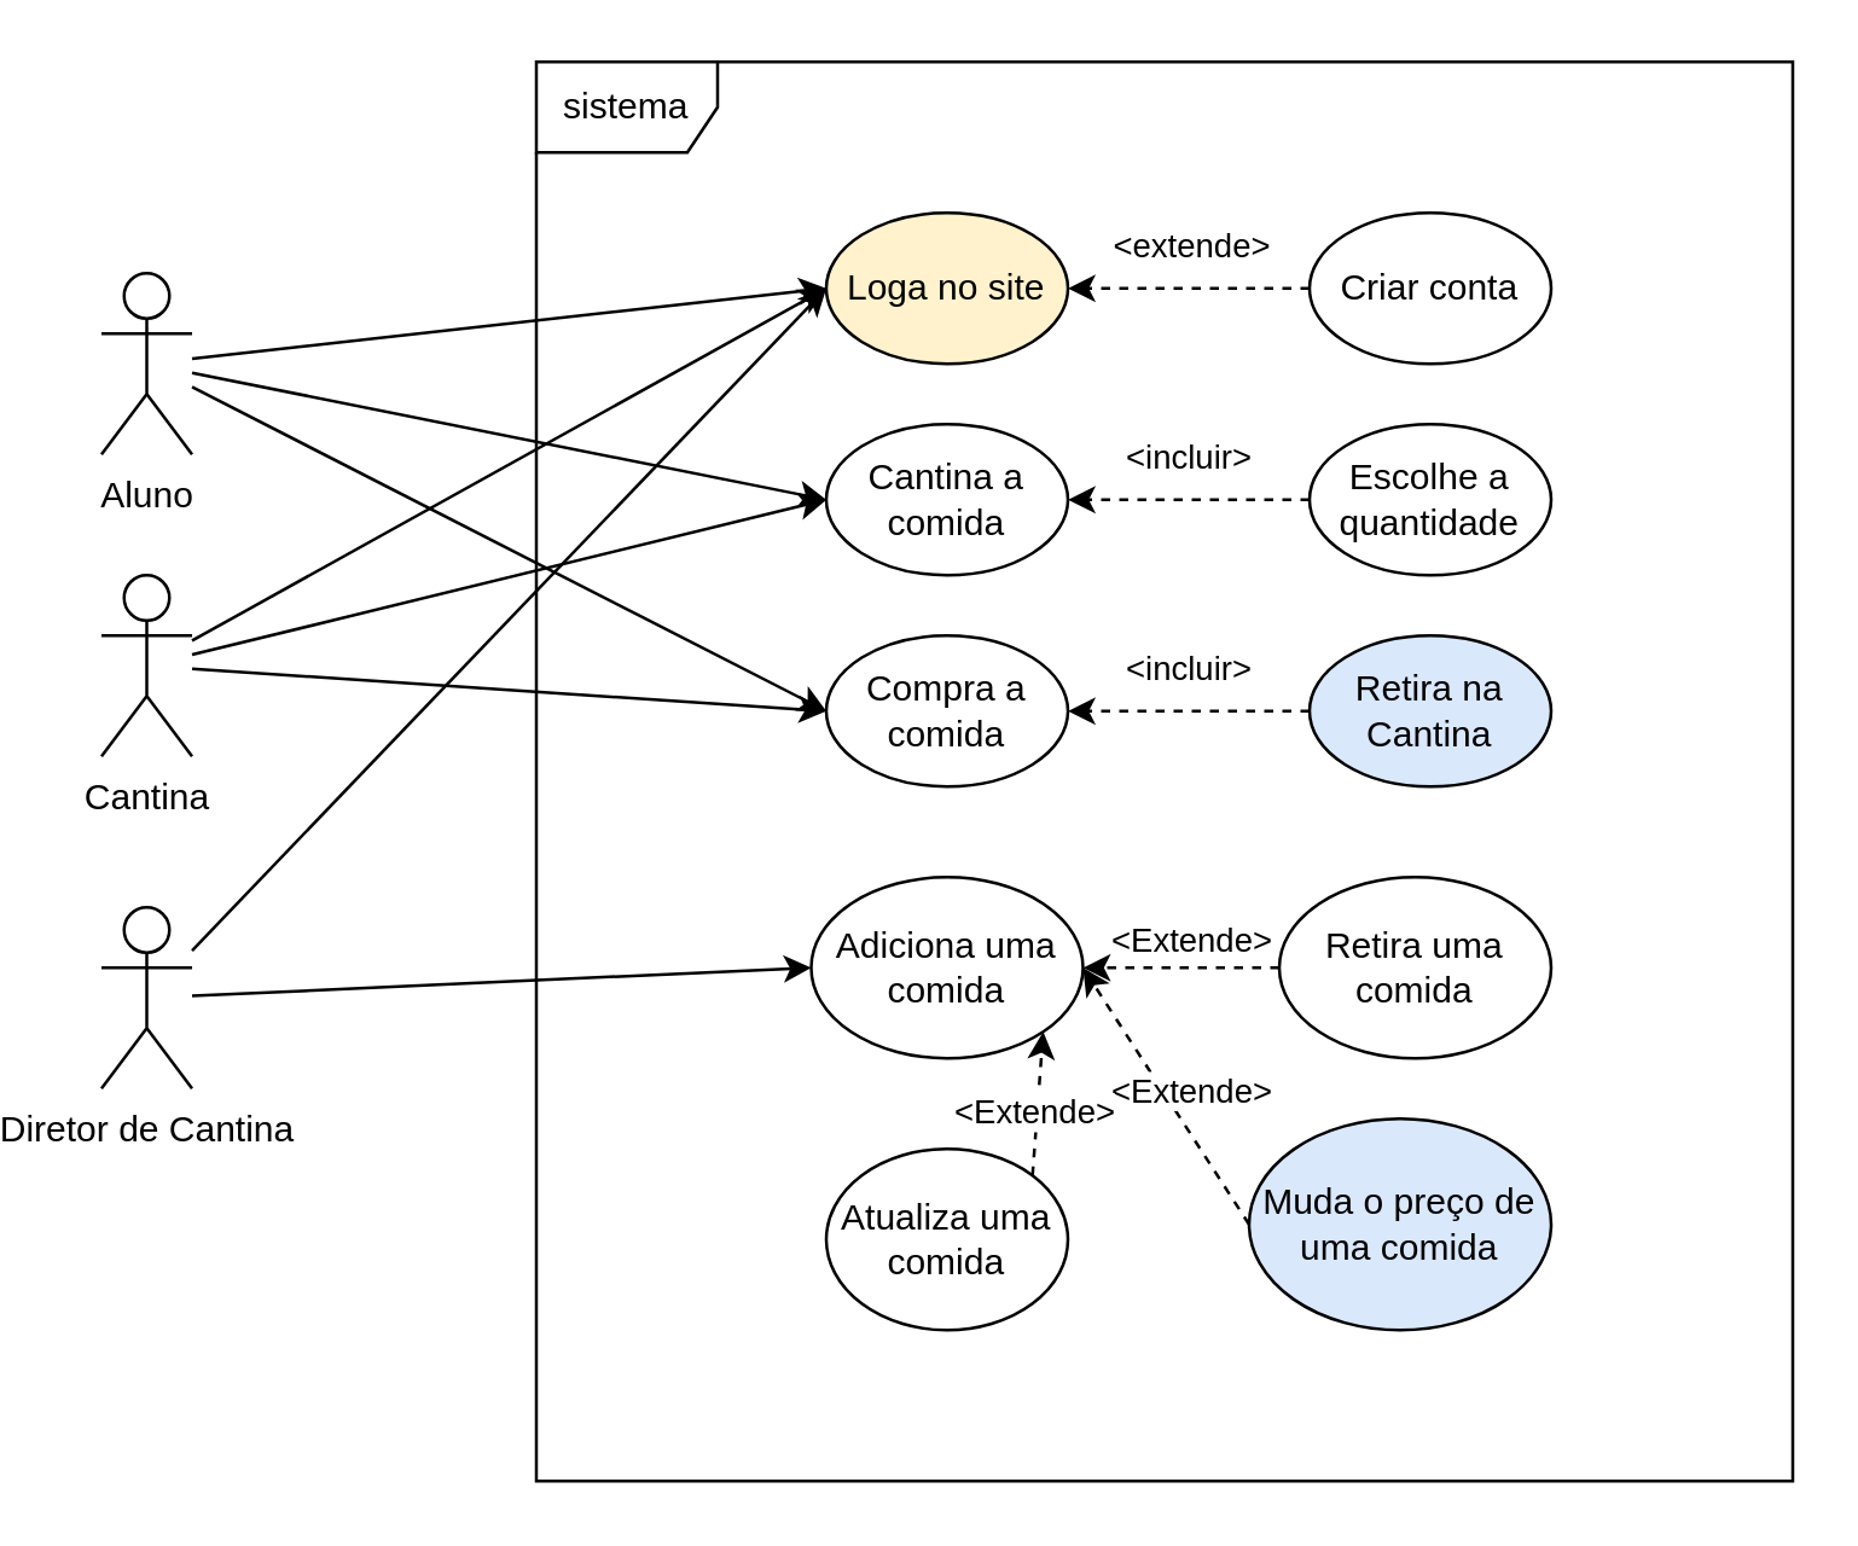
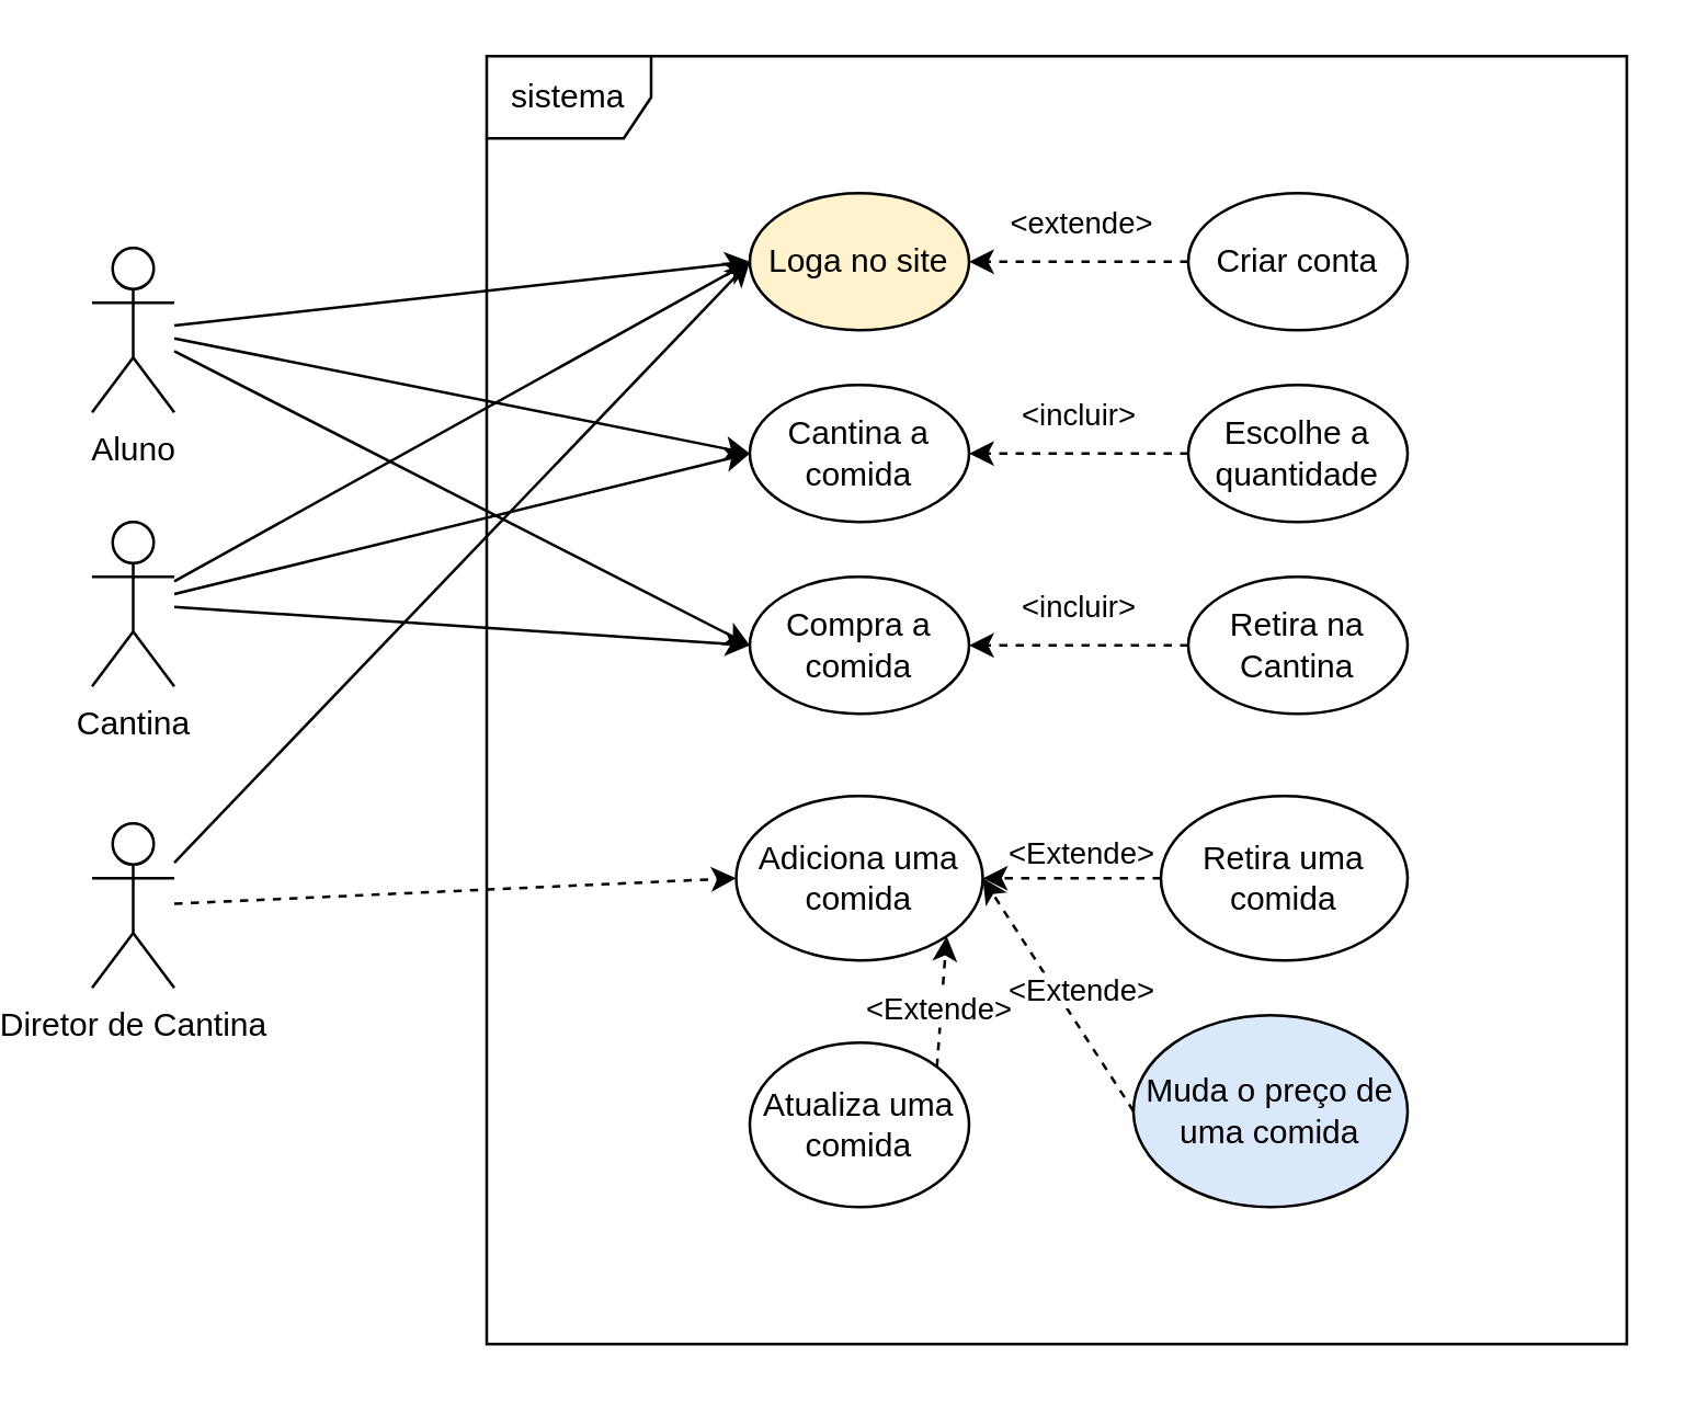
  <mxCell id="0" />
  <mxCell id="1" parent="0" />
  <mxCell id="2" value="Aluno" style="shape=umlActor;verticalLabelPosition=bottom;verticalAlign=top;html=1;outlineConnect=0;" vertex="1" parent="1"><mxGeometry x="20" y="90" width="30" height="60" as="geometry" /></mxCell>
  <mxCell id="3" value="sistema" style="shape=umlFrame;whiteSpace=wrap;html=1;pointerEvents=0;" vertex="1" parent="1"><mxGeometry x="164" y="20" width="416" height="470" as="geometry" /></mxCell>
  <mxCell id="4" value="Diretor de Cantina" style="shape=umlActor;verticalLabelPosition=bottom;verticalAlign=top;html=1;outlineConnect=0;" vertex="1" parent="1"><mxGeometry x="20" y="300" width="30" height="60" as="geometry" /></mxCell>
  <mxCell id="5" value="Loga no site" style="ellipse;whiteSpace=wrap;html=1;fillColor=#fff2cc;" vertex="1" parent="1"><mxGeometry x="260" y="70" width="80" height="50" as="geometry" /></mxCell>
  <mxCell id="6" value="Criar conta" style="ellipse;whiteSpace=wrap;html=1;" vertex="1" parent="1"><mxGeometry x="420" y="70" width="80" height="50" as="geometry" /></mxCell>
  <mxCell id="7" value="" style="endArrow=classic;html=1;rounded=0;exitX=0;exitY=0.5;exitDx=0;exitDy=0;entryX=1;entryY=0.5;entryDx=0;entryDy=0;dashed=1;" edge="1" parent="1" source="6" target="5"><mxGeometry width="50" height="50" relative="1" as="geometry"><mxPoint x="372" y="180" as="sourcePoint" /><mxPoint x="422" y="130" as="targetPoint" /></mxGeometry></mxCell>
  <mxCell id="8" value="&amp;lt;extende&amp;gt;" style="edgeLabel;html=1;align=center;verticalAlign=middle;resizable=0;points=[];" vertex="1" connectable="0" parent="7"><mxGeometry x="0.325" y="5" relative="1" as="geometry"><mxPoint x="13" y="-20" as="offset" /></mxGeometry></mxCell>
  <mxCell id="9" value="" style="endArrow=classic;html=1;rounded=0;entryX=0;entryY=0.5;entryDx=0;entryDy=0;" edge="1" parent="1" source="2" target="5"><mxGeometry width="50" height="50" relative="1" as="geometry"><mxPoint x="290" y="220" as="sourcePoint" /><mxPoint x="340" y="170" as="targetPoint" /></mxGeometry></mxCell>
  <mxCell id="10" value="" style="endArrow=classic;html=1;rounded=0;entryX=0;entryY=0.5;entryDx=0;entryDy=0;" edge="1" parent="1" source="4" target="5"><mxGeometry width="50" height="50" relative="1" as="geometry"><mxPoint x="80" y="320" as="sourcePoint" /><mxPoint x="130" y="270" as="targetPoint" /></mxGeometry></mxCell>
  <mxCell id="11" value="Cantina a comida" style="ellipse;whiteSpace=wrap;html=1;" vertex="1" parent="1"><mxGeometry x="260" y="140" width="80" height="50" as="geometry" /></mxCell>
  <mxCell id="12" value="" style="endArrow=classic;html=1;rounded=0;entryX=0;entryY=0.5;entryDx=0;entryDy=0;" edge="1" parent="1" source="2" target="11"><mxGeometry width="50" height="50" relative="1" as="geometry"><mxPoint x="50" y="120" as="sourcePoint" /><mxPoint x="110" y="180" as="targetPoint" /></mxGeometry></mxCell>
  <mxCell id="13" value="Cantina" style="shape=umlActor;verticalLabelPosition=bottom;verticalAlign=top;html=1;outlineConnect=0;" vertex="1" parent="1"><mxGeometry x="20" y="190" width="30" height="60" as="geometry" /></mxCell>
  <mxCell id="14" value="Escolhe a quantidade" style="ellipse;whiteSpace=wrap;html=1;" vertex="1" parent="1"><mxGeometry x="420" y="140" width="80" height="50" as="geometry" /></mxCell>
  <mxCell id="15" value="" style="endArrow=classic;html=1;rounded=0;exitX=0;exitY=0.5;exitDx=0;exitDy=0;entryX=1;entryY=0.5;entryDx=0;entryDy=0;dashed=1;" edge="1" parent="1" source="14" target="11"><mxGeometry width="50" height="50" relative="1" as="geometry"><mxPoint x="360" y="270" as="sourcePoint" /><mxPoint x="410" y="220" as="targetPoint" /></mxGeometry></mxCell>
  <mxCell id="16" value="&amp;lt;incluir&lt;span style=&quot;background-color: light-dark(#ffffff, var(--ge-dark-color, #121212)); color: light-dark(rgb(0, 0, 0), rgb(255, 255, 255));&quot;&gt;&amp;gt;&lt;/span&gt;" style="edgeLabel;html=1;align=center;verticalAlign=middle;resizable=0;points=[];" vertex="1" connectable="0" parent="15"><mxGeometry x="-0.085" y="-1" relative="1" as="geometry"><mxPoint x="-4" y="-14" as="offset" /></mxGeometry></mxCell>
  <mxCell id="17" value="Compra a comida" style="ellipse;whiteSpace=wrap;html=1;" vertex="1" parent="1"><mxGeometry x="260" y="210" width="80" height="50" as="geometry" /></mxCell>
- <mxCell id="18" value="Retira na Cantina" style="ellipse;whiteSpace=wrap;html=1;fillColor=#dae8fc;" vertex="1" parent="1"><mxGeometry x="420" y="210" width="80" height="50" as="geometry" /></mxCell>
+ <mxCell id="18" value="Retira na Cantina" style="ellipse;whiteSpace=wrap;html=1;" vertex="1" parent="1"><mxGeometry x="420" y="210" width="80" height="50" as="geometry" /></mxCell>
  <mxCell id="19" value="" style="endArrow=classic;html=1;rounded=0;exitX=0;exitY=0.5;exitDx=0;exitDy=0;entryX=1;entryY=0.5;entryDx=0;entryDy=0;dashed=1;" edge="1" parent="1" source="18" target="17"><mxGeometry width="50" height="50" relative="1" as="geometry"><mxPoint x="540" y="300" as="sourcePoint" /><mxPoint x="460" y="300" as="targetPoint" /></mxGeometry></mxCell>
  <mxCell id="20" value="&amp;lt;incluir&lt;span style=&quot;background-color: light-dark(#ffffff, var(--ge-dark-color, #121212)); color: light-dark(rgb(0, 0, 0), rgb(255, 255, 255));&quot;&gt;&amp;gt;&lt;/span&gt;" style="edgeLabel;html=1;align=center;verticalAlign=middle;resizable=0;points=[];" vertex="1" connectable="0" parent="19"><mxGeometry x="-0.085" y="-1" relative="1" as="geometry"><mxPoint x="-4" y="-14" as="offset" /></mxGeometry></mxCell>
  <mxCell id="21" value="" style="endArrow=classic;html=1;rounded=0;entryX=0;entryY=0.5;entryDx=0;entryDy=0;" edge="1" parent="1" source="2" target="17"><mxGeometry width="50" height="50" relative="1" as="geometry"><mxPoint x="50" y="130" as="sourcePoint" /><mxPoint x="40" y="200" as="targetPoint" /></mxGeometry></mxCell>
  <mxCell id="22" value="" style="endArrow=classic;html=1;rounded=0;entryX=0;entryY=0.5;entryDx=0;entryDy=0;" edge="1" parent="1" source="13" target="5"><mxGeometry width="50" height="50" relative="1" as="geometry"><mxPoint x="560" y="280" as="sourcePoint" /><mxPoint x="610" y="230" as="targetPoint" /></mxGeometry></mxCell>
  <mxCell id="23" value="" style="endArrow=classic;html=1;rounded=0;entryX=0;entryY=0.5;entryDx=0;entryDy=0;" edge="1" parent="1" source="13" target="11"><mxGeometry width="50" height="50" relative="1" as="geometry"><mxPoint x="80" y="260" as="sourcePoint" /><mxPoint x="130" y="210" as="targetPoint" /></mxGeometry></mxCell>
  <mxCell id="24" value="" style="endArrow=classic;html=1;rounded=0;entryX=0;entryY=0.5;entryDx=0;entryDy=0;" edge="1" parent="1" source="13" target="17"><mxGeometry width="50" height="50" relative="1" as="geometry"><mxPoint x="70" y="270" as="sourcePoint" /><mxPoint x="120" y="220" as="targetPoint" /></mxGeometry></mxCell>
  <mxCell id="25" value="Adiciona uma comida" style="ellipse;whiteSpace=wrap;html=1;" vertex="1" parent="1"><mxGeometry x="255" y="290" width="90" height="60" as="geometry" /></mxCell>
  <mxCell id="26" value="Retira uma comida" style="ellipse;whiteSpace=wrap;html=1;" vertex="1" parent="1"><mxGeometry x="410" y="290" width="90" height="60" as="geometry" /></mxCell>
  <mxCell id="27" value="Muda o preço de uma comida" style="ellipse;whiteSpace=wrap;html=1;fillColor=#dae8fc;" vertex="1" parent="1"><mxGeometry x="400" y="370" width="100" height="70" as="geometry" /></mxCell>
  <mxCell id="28" value="Atualiza uma comida" style="ellipse;whiteSpace=wrap;html=1;" vertex="1" parent="1"><mxGeometry x="260" y="380" width="80" height="60" as="geometry" /></mxCell>
  <mxCell id="29" value="" style="endArrow=classic;html=1;rounded=0;exitX=0;exitY=0.5;exitDx=0;exitDy=0;entryX=1;entryY=0.5;entryDx=0;entryDy=0;dashed=1;" edge="1" parent="1" source="26" target="25"><mxGeometry width="50" height="50" relative="1" as="geometry"><mxPoint x="360" y="380" as="sourcePoint" /><mxPoint x="390" y="350" as="targetPoint" /></mxGeometry></mxCell>
  <mxCell id="30" value="&amp;lt;Extende&amp;gt;" style="edgeLabel;html=1;align=center;verticalAlign=middle;resizable=0;points=[];" connectable="0" vertex="1" parent="29"><mxGeometry x="-0.297" y="1" relative="1" as="geometry"><mxPoint x="-7" y="-11" as="offset" /></mxGeometry></mxCell>
  <mxCell id="31" value="" style="endArrow=classic;html=1;rounded=0;exitX=0;exitY=0.5;exitDx=0;exitDy=0;entryX=1;entryY=0.5;entryDx=0;entryDy=0;dashed=1;" edge="1" parent="1" source="27" target="25"><mxGeometry width="50" height="50" relative="1" as="geometry"><mxPoint x="350" y="410" as="sourcePoint" /><mxPoint x="400" y="360" as="targetPoint" /></mxGeometry></mxCell>
  <mxCell id="32" value="" style="endArrow=classic;html=1;rounded=0;exitX=1;exitY=0;exitDx=0;exitDy=0;entryX=1;entryY=1;entryDx=0;entryDy=0;dashed=1;" edge="1" parent="1" source="28" target="25"><mxGeometry width="50" height="50" relative="1" as="geometry"><mxPoint x="190" y="410" as="sourcePoint" /><mxPoint x="240" y="360" as="targetPoint" /></mxGeometry></mxCell>
  <mxCell id="33" value="&amp;lt;Extende&amp;gt;" style="edgeLabel;html=1;align=center;verticalAlign=middle;resizable=0;points=[];" connectable="0" vertex="1" parent="1"><mxGeometry x="380" y="360" as="geometry" /></mxCell>
  <mxCell id="34" value="&amp;lt;Extende&amp;gt;" style="edgeLabel;html=1;align=center;verticalAlign=middle;resizable=0;points=[];" connectable="0" vertex="1" parent="1"><mxGeometry x="330" y="370" as="geometry"><mxPoint x="-2" y="-3" as="offset" /></mxGeometry></mxCell>
- <mxCell id="35" value="" style="endArrow=classic;html=1;rounded=0;entryX=0;entryY=0.5;entryDx=0;entryDy=0;" edge="1" parent="1" source="4" target="25"><mxGeometry width="50" height="50" relative="1" as="geometry"><mxPoint x="90" y="360" as="sourcePoint" /><mxPoint x="140" y="310" as="targetPoint" /></mxGeometry></mxCell>
+ <mxCell id="35" value="" style="endArrow=classic;html=1;rounded=0;entryX=0;entryY=0.5;entryDx=0;entryDy=0;dashed=1;" edge="1" parent="1" source="4" target="25"><mxGeometry width="50" height="50" relative="1" as="geometry"><mxPoint x="90" y="360" as="sourcePoint" /><mxPoint x="140" y="310" as="targetPoint" /></mxGeometry></mxCell>
